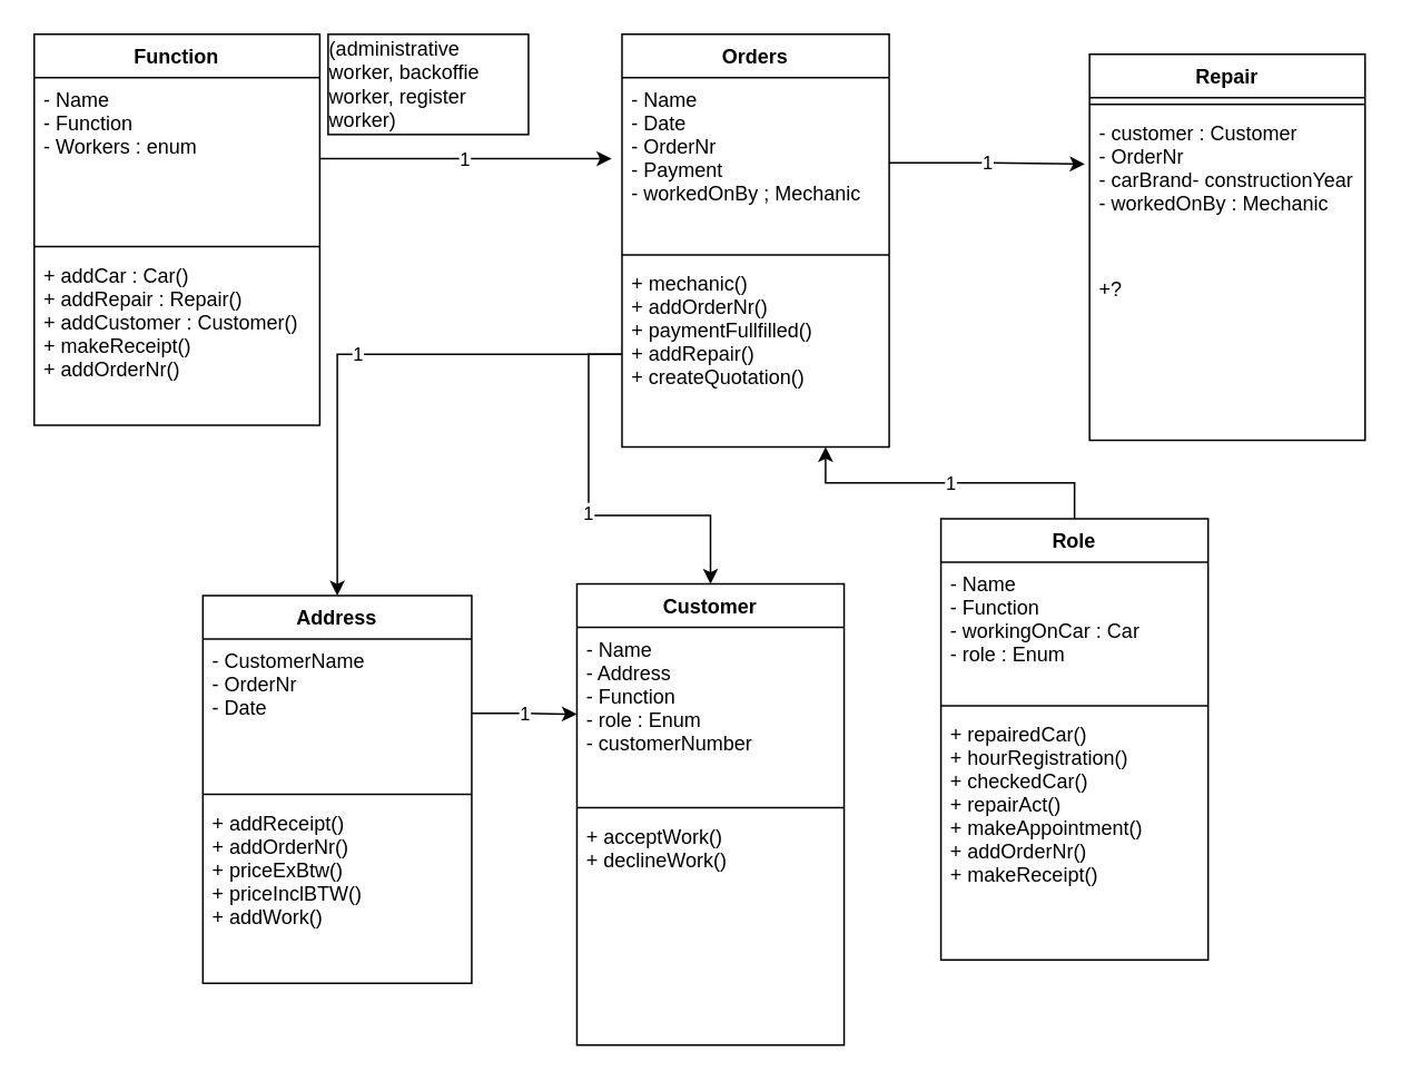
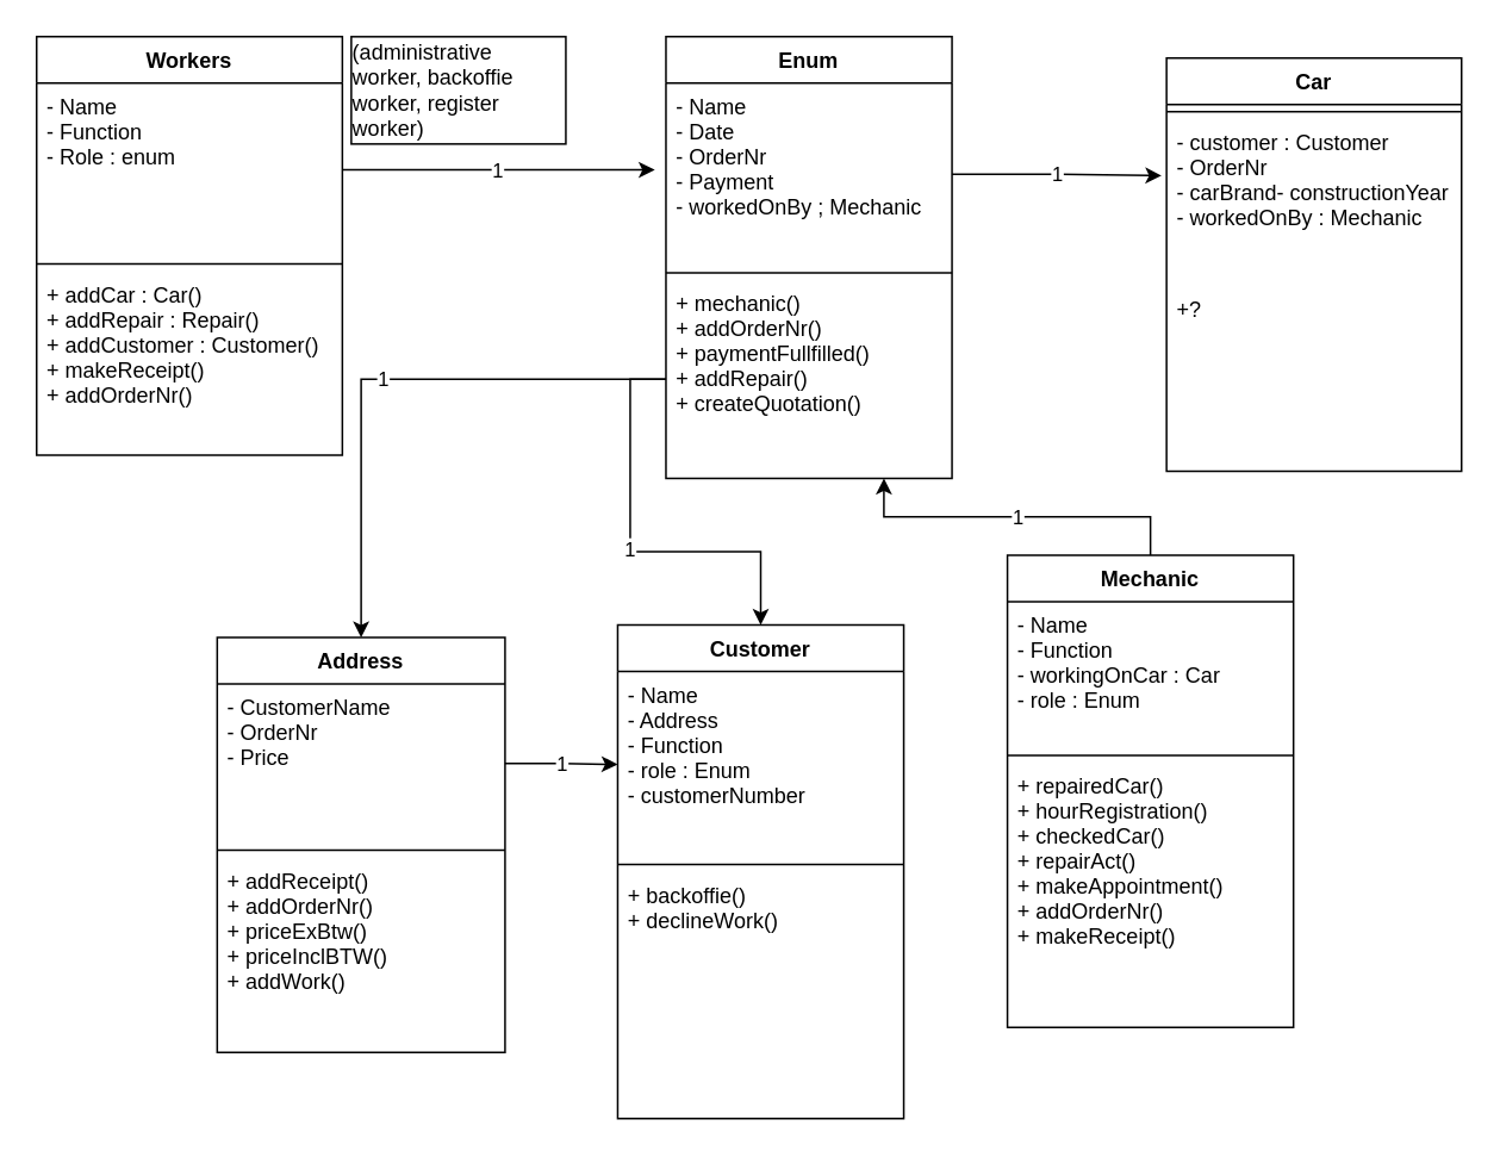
  <mxCell id="0" />
  <mxCell id="1" parent="0" />
  <mxCell id="2" value="1" style="edgeStyle=orthogonalEdgeStyle;rounded=0;orthogonalLoop=1;jettySize=auto;html=1;exitX=0.5;exitY=0;exitDx=0;exitDy=0;entryX=0.762;entryY=1;entryDx=0;entryDy=0;entryPerimeter=0;" edge="1" parent="1" source="3" target="22"><mxGeometry relative="1" as="geometry"><mxPoint x="493.889" y="258.222" as="targetPoint" /></mxGeometry></mxCell>
- <mxCell id="3" value="Role" style="swimlane;fontStyle=1;align=center;verticalAlign=top;childLayout=stackLayout;horizontal=1;startSize=26;horizontalStack=0;resizeParent=1;resizeParentMax=0;resizeLast=0;collapsible=1;marginBottom=0;" vertex="1" parent="1"><mxGeometry x="563" y="310" width="160" height="264" as="geometry" /></mxCell>
+ <mxCell id="3" value="Mechanic" style="swimlane;fontStyle=1;align=center;verticalAlign=top;childLayout=stackLayout;horizontal=1;startSize=26;horizontalStack=0;resizeParent=1;resizeParentMax=0;resizeLast=0;collapsible=1;marginBottom=0;" vertex="1" parent="1"><mxGeometry x="563" y="310" width="160" height="264" as="geometry" /></mxCell>
  <mxCell id="4" value="- Name&#10;- Function&#10;- workingOnCar : Car&#10;- role : Enum&#10;" style="text;strokeColor=none;fillColor=none;align=left;verticalAlign=top;spacingLeft=4;spacingRight=4;overflow=hidden;rotatable=0;points=[[0,0.5],[1,0.5]];portConstraint=eastwest;" vertex="1" parent="3"><mxGeometry y="26" width="160" height="82" as="geometry" /></mxCell>
  <mxCell id="5" value="" style="line;strokeWidth=1;fillColor=none;align=left;verticalAlign=middle;spacingTop=-1;spacingLeft=3;spacingRight=3;rotatable=0;labelPosition=right;points=[];portConstraint=eastwest;" vertex="1" parent="3"><mxGeometry y="108" width="160" height="8" as="geometry" /></mxCell>
  <mxCell id="6" value="+ repairedCar()&#10;+ hourRegistration()&#10;+ checkedCar()&#10;+ repairAct()&#10;+ makeAppointment()&#10;+ addOrderNr()&#10;+ makeReceipt()&#10;&#10;&#10;&#10;&#10;" style="text;strokeColor=none;fillColor=none;align=left;verticalAlign=top;spacingLeft=4;spacingRight=4;overflow=hidden;rotatable=0;points=[[0,0.5],[1,0.5]];portConstraint=eastwest;" vertex="1" parent="3"><mxGeometry y="116" width="160" height="148" as="geometry" /></mxCell>
  <mxCell id="7" value="Customer" style="swimlane;fontStyle=1;align=center;verticalAlign=top;childLayout=stackLayout;horizontal=1;startSize=26;horizontalStack=0;resizeParent=1;resizeParentMax=0;resizeLast=0;collapsible=1;marginBottom=0;" vertex="1" parent="1"><mxGeometry x="345" y="349" width="160" height="276" as="geometry" /></mxCell>
  <mxCell id="8" value="- Name&#10;- Address&#10;- Function&#10;- role : Enum&#10;- customerNumber&#10;&#10;&#10;&#10;" style="text;strokeColor=none;fillColor=none;align=left;verticalAlign=top;spacingLeft=4;spacingRight=4;overflow=hidden;rotatable=0;points=[[0,0.5],[1,0.5]];portConstraint=eastwest;" vertex="1" parent="7"><mxGeometry y="26" width="160" height="104" as="geometry" /></mxCell>
  <mxCell id="9" value="" style="line;strokeWidth=1;fillColor=none;align=left;verticalAlign=middle;spacingTop=-1;spacingLeft=3;spacingRight=3;rotatable=0;labelPosition=right;points=[];portConstraint=eastwest;" vertex="1" parent="7"><mxGeometry y="130" width="160" height="8" as="geometry" /></mxCell>
- <mxCell id="10" value="+ acceptWork()&#10;+ declineWork()&#10;" style="text;strokeColor=none;fillColor=none;align=left;verticalAlign=top;spacingLeft=4;spacingRight=4;overflow=hidden;rotatable=0;points=[[0,0.5],[1,0.5]];portConstraint=eastwest;" vertex="1" parent="7"><mxGeometry y="138" width="160" height="138" as="geometry" /></mxCell>
- <mxCell id="11" value="Function&#10;" style="swimlane;fontStyle=1;align=center;verticalAlign=top;childLayout=stackLayout;horizontal=1;startSize=26;horizontalStack=0;resizeParent=1;resizeParentMax=0;resizeLast=0;collapsible=1;marginBottom=0;" vertex="1" parent="1"><mxGeometry x="20" y="20" width="171" height="234" as="geometry" /></mxCell>
- <mxCell id="12" value="- Name&#10;- Function&#10;- Workers : enum&#10;" style="text;strokeColor=none;fillColor=none;align=left;verticalAlign=top;spacingLeft=4;spacingRight=4;overflow=hidden;rotatable=0;points=[[0,0.5],[1,0.5]];portConstraint=eastwest;" vertex="1" parent="11"><mxGeometry y="26" width="171" height="97" as="geometry" /></mxCell>
+ <mxCell id="10" value="+ backoffie()&#10;+ declineWork()&#10;" style="text;strokeColor=none;fillColor=none;align=left;verticalAlign=top;spacingLeft=4;spacingRight=4;overflow=hidden;rotatable=0;points=[[0,0.5],[1,0.5]];portConstraint=eastwest;" vertex="1" parent="7"><mxGeometry y="138" width="160" height="138" as="geometry" /></mxCell>
+ <mxCell id="11" value="Workers&#10;" style="swimlane;fontStyle=1;align=center;verticalAlign=top;childLayout=stackLayout;horizontal=1;startSize=26;horizontalStack=0;resizeParent=1;resizeParentMax=0;resizeLast=0;collapsible=1;marginBottom=0;" vertex="1" parent="1"><mxGeometry x="20" y="20" width="171" height="234" as="geometry" /></mxCell>
+ <mxCell id="12" value="- Name&#10;- Function&#10;- Role : enum&#10;" style="text;strokeColor=none;fillColor=none;align=left;verticalAlign=top;spacingLeft=4;spacingRight=4;overflow=hidden;rotatable=0;points=[[0,0.5],[1,0.5]];portConstraint=eastwest;" vertex="1" parent="11"><mxGeometry y="26" width="171" height="97" as="geometry" /></mxCell>
  <mxCell id="13" value="" style="line;strokeWidth=1;fillColor=none;align=left;verticalAlign=middle;spacingTop=-1;spacingLeft=3;spacingRight=3;rotatable=0;labelPosition=right;points=[];portConstraint=eastwest;" vertex="1" parent="11"><mxGeometry y="123" width="171" height="8" as="geometry" /></mxCell>
  <mxCell id="14" value="+ addCar : Car()&#10;+ addRepair : Repair()&#10;+ addCustomer : Customer()&#10;+ makeReceipt()&#10;+ addOrderNr()&#10;&#10;" style="text;strokeColor=none;fillColor=none;align=left;verticalAlign=top;spacingLeft=4;spacingRight=4;overflow=hidden;rotatable=0;points=[[0,0.5],[1,0.5]];portConstraint=eastwest;" vertex="1" parent="11"><mxGeometry y="131" width="171" height="103" as="geometry" /></mxCell>
  <mxCell id="15" value="Address&#10;" style="swimlane;fontStyle=1;align=center;verticalAlign=top;childLayout=stackLayout;horizontal=1;startSize=26;horizontalStack=0;resizeParent=1;resizeParentMax=0;resizeLast=0;collapsible=1;marginBottom=0;" vertex="1" parent="1"><mxGeometry x="121" y="356" width="161" height="232" as="geometry" /></mxCell>
- <mxCell id="16" value="- CustomerName&#10;- OrderNr&#10;- Date&#10;&#10;&#10;" style="text;strokeColor=none;fillColor=none;align=left;verticalAlign=top;spacingLeft=4;spacingRight=4;overflow=hidden;rotatable=0;points=[[0,0.5],[1,0.5]];portConstraint=eastwest;" vertex="1" parent="15"><mxGeometry y="26" width="161" height="89" as="geometry" /></mxCell>
+ <mxCell id="16" value="- CustomerName&#10;- OrderNr&#10;- Price&#10;&#10;&#10;" style="text;strokeColor=none;fillColor=none;align=left;verticalAlign=top;spacingLeft=4;spacingRight=4;overflow=hidden;rotatable=0;points=[[0,0.5],[1,0.5]];portConstraint=eastwest;" vertex="1" parent="15"><mxGeometry y="26" width="161" height="89" as="geometry" /></mxCell>
  <mxCell id="17" value="" style="line;strokeWidth=1;fillColor=none;align=left;verticalAlign=middle;spacingTop=-1;spacingLeft=3;spacingRight=3;rotatable=0;labelPosition=right;points=[];portConstraint=eastwest;" vertex="1" parent="15"><mxGeometry y="115" width="161" height="8" as="geometry" /></mxCell>
  <mxCell id="18" value="+ addReceipt()&#10;+ addOrderNr()&#10;+ priceExBtw()&#10;+ priceInclBTW()&#10;+ addWork()&#10;&#10;&#10;" style="text;strokeColor=none;fillColor=none;align=left;verticalAlign=top;spacingLeft=4;spacingRight=4;overflow=hidden;rotatable=0;points=[[0,0.5],[1,0.5]];portConstraint=eastwest;" vertex="1" parent="15"><mxGeometry y="123" width="161" height="109" as="geometry" /></mxCell>
- <mxCell id="19" value="Orders" style="swimlane;fontStyle=1;align=center;verticalAlign=top;childLayout=stackLayout;horizontal=1;startSize=26;horizontalStack=0;resizeParent=1;resizeParentMax=0;resizeLast=0;collapsible=1;marginBottom=0;" vertex="1" parent="1"><mxGeometry x="372" y="20" width="160" height="247" as="geometry" /></mxCell>
+ <mxCell id="19" value="Enum" style="swimlane;fontStyle=1;align=center;verticalAlign=top;childLayout=stackLayout;horizontal=1;startSize=26;horizontalStack=0;resizeParent=1;resizeParentMax=0;resizeLast=0;collapsible=1;marginBottom=0;" vertex="1" parent="1"><mxGeometry x="372" y="20" width="160" height="247" as="geometry" /></mxCell>
  <mxCell id="20" value="- Name&#10;- Date&#10;- OrderNr&#10;- Payment&#10;- workedOnBy ; Mechanic" style="text;strokeColor=none;fillColor=none;align=left;verticalAlign=top;spacingLeft=4;spacingRight=4;overflow=hidden;rotatable=0;points=[[0,0.5],[1,0.5]];portConstraint=eastwest;" vertex="1" parent="19"><mxGeometry y="26" width="160" height="102" as="geometry" /></mxCell>
  <mxCell id="21" value="" style="line;strokeWidth=1;fillColor=none;align=left;verticalAlign=middle;spacingTop=-1;spacingLeft=3;spacingRight=3;rotatable=0;labelPosition=right;points=[];portConstraint=eastwest;" vertex="1" parent="19"><mxGeometry y="128" width="160" height="8" as="geometry" /></mxCell>
  <mxCell id="22" value="+ mechanic()&#10;+ addOrderNr()&#10;+ paymentFullfilled()&#10;+ addRepair()&#10;+ createQuotation()&#10;&#10;" style="text;strokeColor=none;fillColor=none;align=left;verticalAlign=top;spacingLeft=4;spacingRight=4;overflow=hidden;rotatable=0;points=[[0,0.5],[1,0.5]];portConstraint=eastwest;" vertex="1" parent="19"><mxGeometry y="136" width="160" height="111" as="geometry" /></mxCell>
- <mxCell id="23" value="Repair" style="swimlane;fontStyle=1;align=center;verticalAlign=top;childLayout=stackLayout;horizontal=1;startSize=26;horizontalStack=0;resizeParent=1;resizeParentMax=0;resizeLast=0;collapsible=1;marginBottom=0;" vertex="1" parent="1"><mxGeometry x="652" y="32" width="165" height="231" as="geometry" /></mxCell>
+ <mxCell id="23" value="Car" style="swimlane;fontStyle=1;align=center;verticalAlign=top;childLayout=stackLayout;horizontal=1;startSize=26;horizontalStack=0;resizeParent=1;resizeParentMax=0;resizeLast=0;collapsible=1;marginBottom=0;" vertex="1" parent="1"><mxGeometry x="652" y="32" width="165" height="231" as="geometry" /></mxCell>
  <mxCell id="24" value="" style="line;strokeWidth=1;fillColor=none;align=left;verticalAlign=middle;spacingTop=-1;spacingLeft=3;spacingRight=3;rotatable=0;labelPosition=right;points=[];portConstraint=eastwest;" vertex="1" parent="23"><mxGeometry y="26" width="165" height="8" as="geometry" /></mxCell>
  <mxCell id="25" value="- customer : Customer&#10;- OrderNr&#10;- carBrand- constructionYear&#10;- workedOnBy : Mechanic&#10;&#10;&#10;&#10;" style="text;strokeColor=none;fillColor=none;align=left;verticalAlign=top;spacingLeft=4;spacingRight=4;overflow=hidden;rotatable=0;points=[[0,0.5],[1,0.5]];portConstraint=eastwest;" vertex="1" parent="23"><mxGeometry y="34" width="165" height="93" as="geometry" /></mxCell>
  <mxCell id="26" value="+?" style="text;strokeColor=none;fillColor=none;align=left;verticalAlign=top;spacingLeft=4;spacingRight=4;overflow=hidden;rotatable=0;points=[[0,0.5],[1,0.5]];portConstraint=eastwest;" vertex="1" parent="23"><mxGeometry y="127" width="165" height="104" as="geometry" /></mxCell>
  <mxCell id="27" value="&lt;div align=&quot;left&quot;&gt;(administrative worker, backoffie worker, register worker)&lt;br&gt;&lt;/div&gt;" style="rounded=0;whiteSpace=wrap;html=1;" vertex="1" parent="1"><mxGeometry x="196" y="20" width="120" height="60" as="geometry" /></mxCell>
  <mxCell id="28" value="1" style="edgeStyle=orthogonalEdgeStyle;rounded=0;orthogonalLoop=1;jettySize=auto;html=1;exitX=1;exitY=0.5;exitDx=0;exitDy=0;entryX=-0.017;entryY=0.341;entryDx=0;entryDy=0;entryPerimeter=0;" edge="1" parent="1" source="20" target="25"><mxGeometry relative="1" as="geometry" /></mxCell>
  <mxCell id="29" value="1" style="edgeStyle=orthogonalEdgeStyle;rounded=0;orthogonalLoop=1;jettySize=auto;html=1;" edge="1" parent="1" source="12"><mxGeometry relative="1" as="geometry"><mxPoint x="365.789" y="94.5" as="targetPoint" /></mxGeometry></mxCell>
  <mxCell id="30" value="1" style="edgeStyle=orthogonalEdgeStyle;rounded=0;orthogonalLoop=1;jettySize=auto;html=1;" edge="1" parent="1" source="22" target="15"><mxGeometry relative="1" as="geometry" /></mxCell>
  <mxCell id="31" value="1" style="edgeStyle=orthogonalEdgeStyle;rounded=0;orthogonalLoop=1;jettySize=auto;html=1;" edge="1" parent="1" source="16" target="8"><mxGeometry relative="1" as="geometry" /></mxCell>
  <mxCell id="32" value="1" style="edgeStyle=orthogonalEdgeStyle;rounded=0;orthogonalLoop=1;jettySize=auto;html=1;" edge="1" parent="1" source="22" target="7"><mxGeometry relative="1" as="geometry" /></mxCell>
